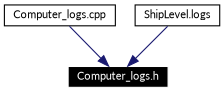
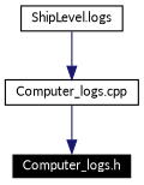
  digraph {
    fontname=Lato
    node [color=black fontname=Lato fontsize=10 shape=record]
    edge [color=midnightblue fontname=Lato fontsize=10 labelfontname=Helvetica labelfontsize=10 style=solid]
    n1 [color=white fillcolor=black fontcolor=white height=0.2 label="Computer_logs.h" style=filled width=0.4]
    n2 [height=0.2 label="Computer_logs.cpp" width=0.4]
    n3 [height=0.2 label="ShipLevel.logs" width=0.4]
    n2 -> n1
-   n3 -> n1
+   n3 -> n2
  }
